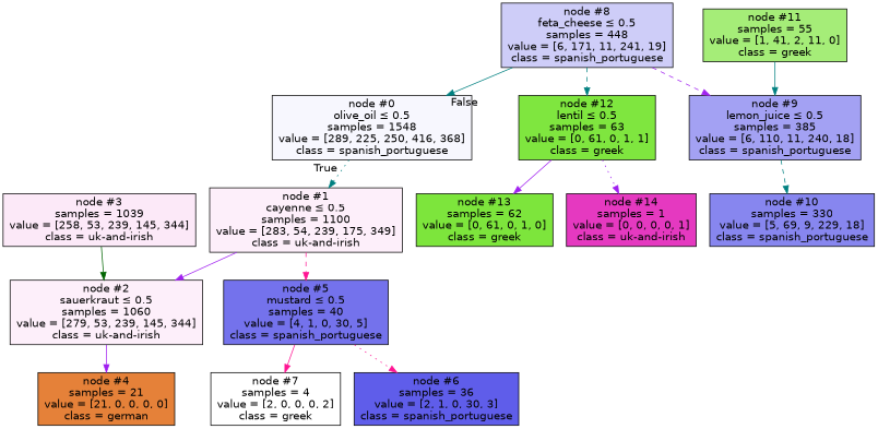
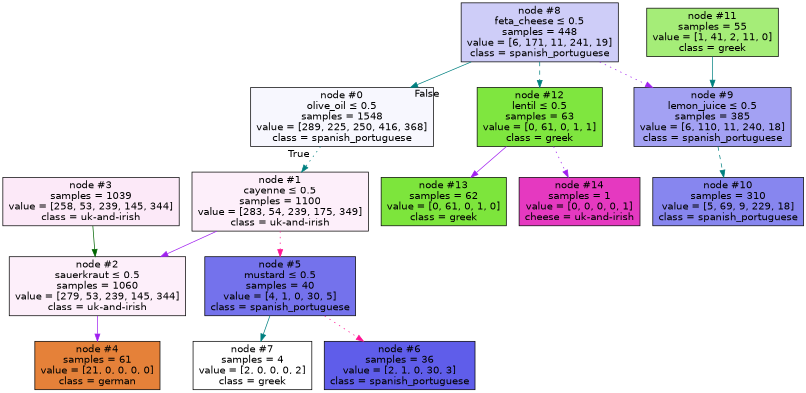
  digraph {
    node [color=black fillcolor="#fdeffa" fontname=helvetica shape=box style=filled]
    edge [color=teal fontname=helvetica style=solid]
    n1 [fillcolor="#f7f7fe" label=<node &#35;0<br/>olive_oil &le; 0.5<br/>samples = 1548<br/>value = [289, 225, 250, 416, 368]<br/>class = spanish_portuguese>]
    n2 [label=<node &#35;1<br/>cayenne &le; 0.5<br/>samples = 1100<br/>value = [283, 54, 239, 175, 349]<br/>class = uk-and-irish>]
    n3 [label=<node &#35;2<br/>sauerkraut &le; 0.5<br/>samples = 1060<br/>value = [279, 53, 239, 145, 344]<br/>class = uk-and-irish>]
    n4 [fillcolor="#7472ec" label=<node &#35;5<br/>mustard &le; 0.5<br/>samples = 40<br/>value = [4, 1, 0, 30, 5]<br/>class = spanish_portuguese>]
    n5 [fillcolor="#cecdf8" label=<node &#35;8<br/>feta_cheese &le; 0.5<br/>samples = 448<br/>value = [6, 171, 11, 241, 19]<br/>class = spanish_portuguese>]
    n6 [fillcolor="#a3a1f3" label=<node &#35;9<br/>lemon_juice &le; 0.5<br/>samples = 385<br/>value = [6, 110, 11, 240, 18]<br/>class = spanish_portuguese>]
    n7 [fillcolor="#7fe63f" label=<node &#35;12<br/>lentil &le; 0.5<br/>samples = 63<br/>value = [0, 61, 0, 1, 1]<br/>class = greek>]
-   n8 [fillcolor="#e58139" label=<node &#35;4<br/>samples = 21<br/>value = [21, 0, 0, 0, 0]<br/>class = german>]
+   n8 [fillcolor="#e58139" label=<node &#35;4<br/>samples = 61<br/>value = [21, 0, 0, 0, 0]<br/>class = german>]
    n9 [fillcolor="#5f5dea" label=<node &#35;6<br/>samples = 36<br/>value = [2, 1, 0, 30, 3]<br/>class = spanish_portuguese>]
    n10 [fillcolor="#ffffff" label=<node &#35;7<br/>samples = 4<br/>value = [2, 0, 0, 0, 2]<br/>class = greek>]
    n11 [fillcolor="#fce9f8" label=<node &#35;3<br/>samples = 1039<br/>value = [258, 53, 239, 145, 344]<br/>class = uk-and-irish>]
-   n12 [fillcolor="#8786ef" label=<node &#35;10<br/>samples = 330<br/>value = [5, 69, 9, 229, 18]<br/>class = spanish_portuguese>]
+   n12 [fillcolor="#8786ef" label=<node &#35;10<br/>samples = 310<br/>value = [5, 69, 9, 229, 18]<br/>class = spanish_portuguese>]
    n13 [fillcolor="#7de53c" label=<node &#35;13<br/>samples = 62<br/>value = [0, 61, 0, 1, 0]<br/>class = greek>]
-   n14 [fillcolor="#e539c0" label=<node &#35;14<br/>samples = 1<br/>value = [0, 0, 0, 0, 1]<br/>class = uk-and-irish>]
+   n14 [fillcolor="#e539c0" label=<node &#35;14<br/>samples = 1<br/>value = [0, 0, 0, 0, 1]<br/>cheese = uk-and-irish>]
    n15 [fillcolor="#a5ed78" label=<node &#35;11<br/>samples = 55<br/>value = [1, 41, 2, 11, 0]<br/>class = greek>]
    n1 -> n2 [headlabel=True labelangle=45 labeldistance=2.5 style=dotted]
    n2 -> n3 [color=purple]
-   n2 -> n4 [color=deeppink style=dashed]
+   n2 -> n4 [color=deeppink style=dotted]
    n3 -> n8 [color=purple]
    n4 -> n9 [color=deeppink style=dotted]
-   n4 -> n10 [color=deeppink]
+   n4 -> n10
    n5 -> n1 [headlabel=False labelangle=-45 labeldistance=2.5]
-   n5 -> n6 [color=purple style=dashed]
+   n5 -> n6 [color=purple style=dotted]
    n5 -> n7 [style=dashed]
    n6 -> n12 [style=dashed]
    n7 -> n13 [color=purple]
    n7 -> n14 [color=purple style=dotted]
    n11 -> n3 [color=darkgreen]
    n15 -> n6
  }
